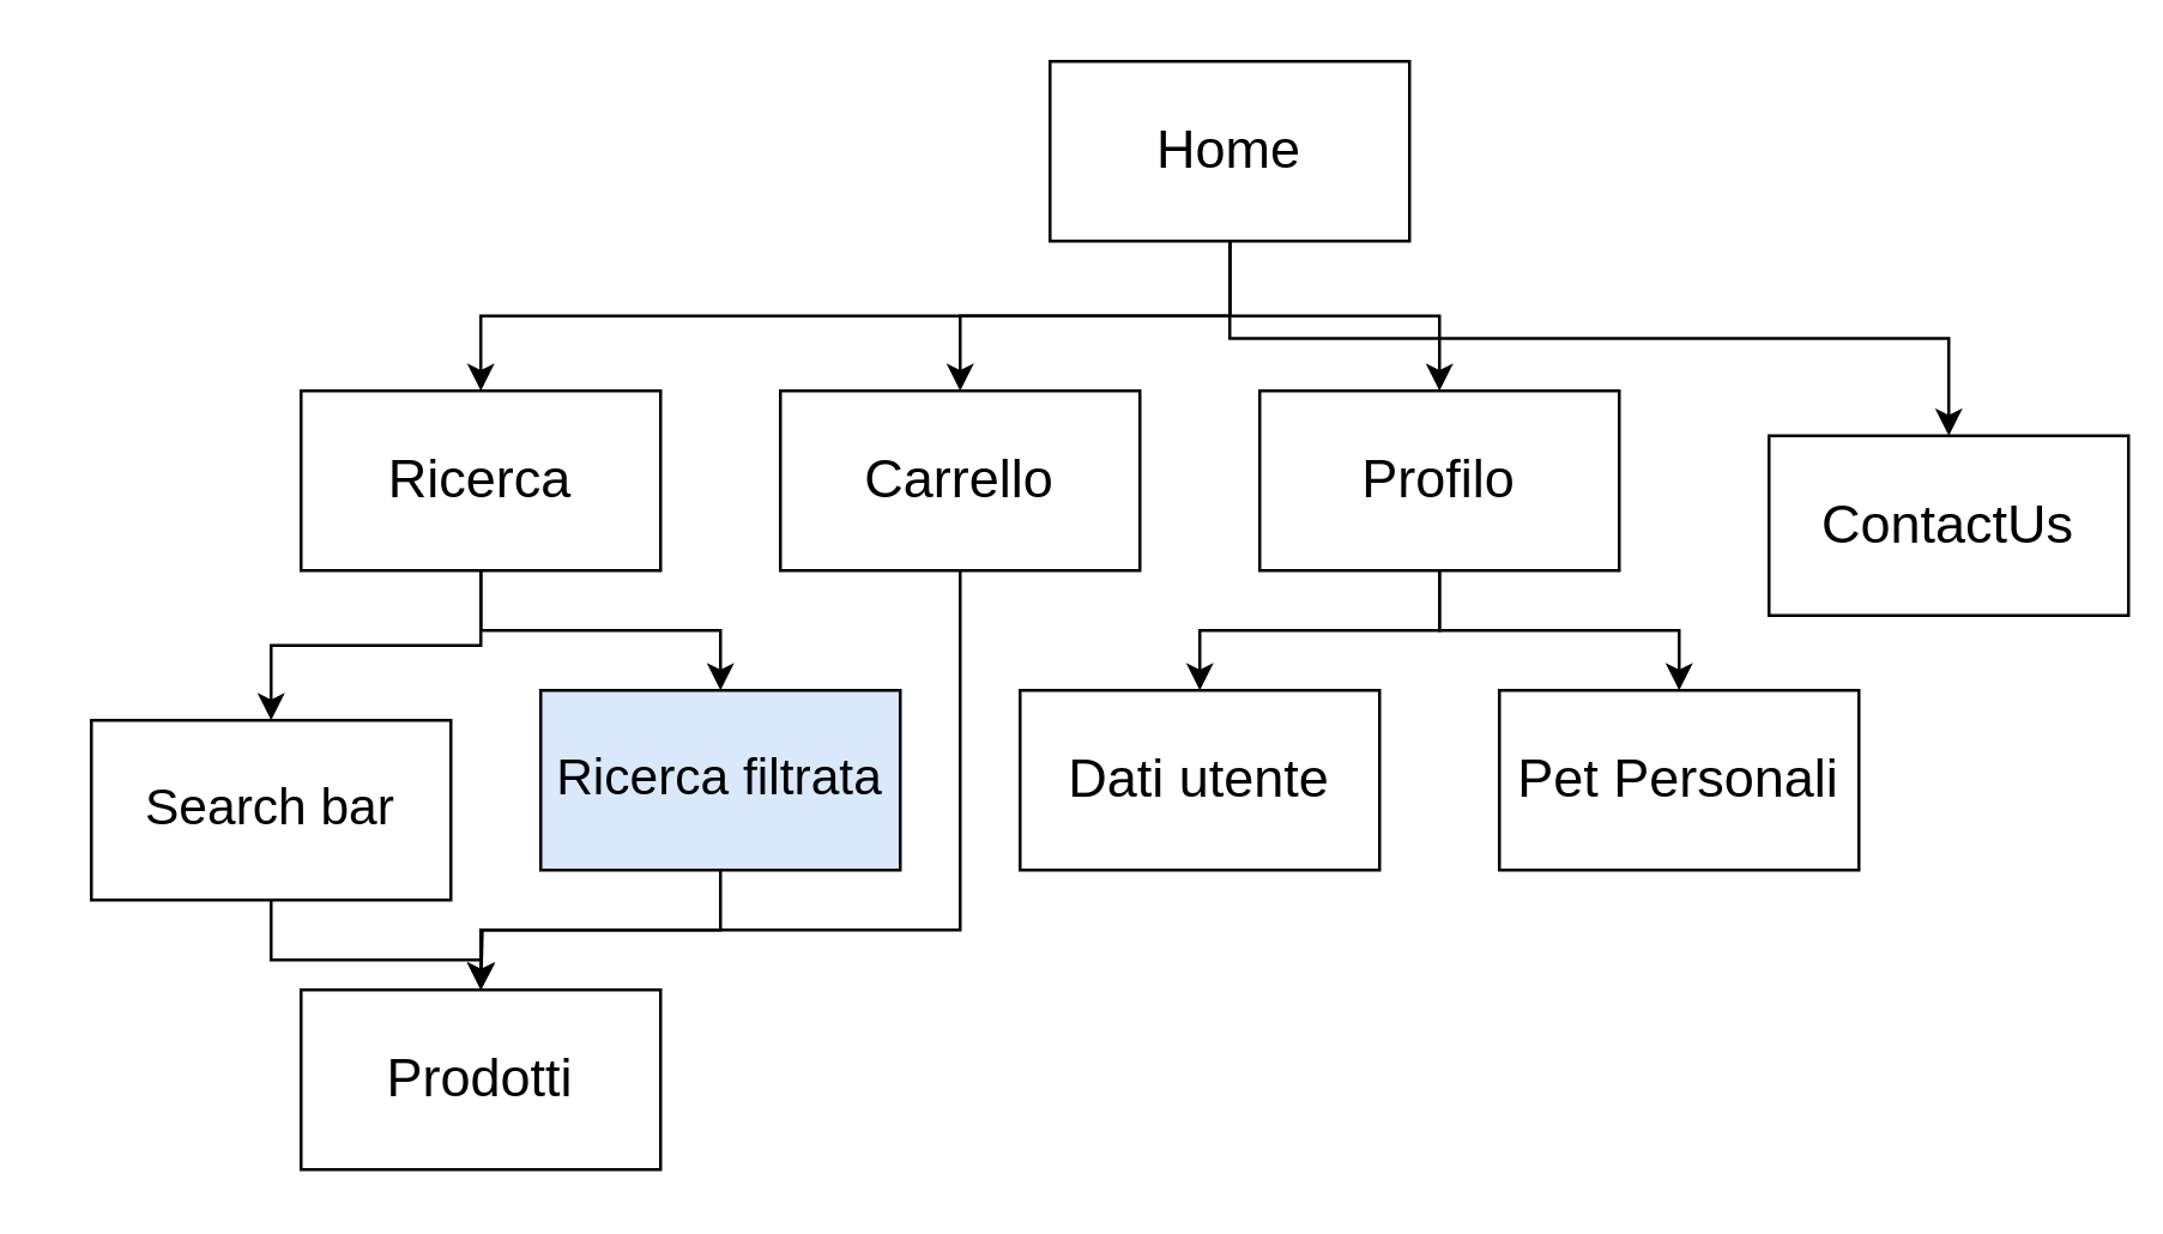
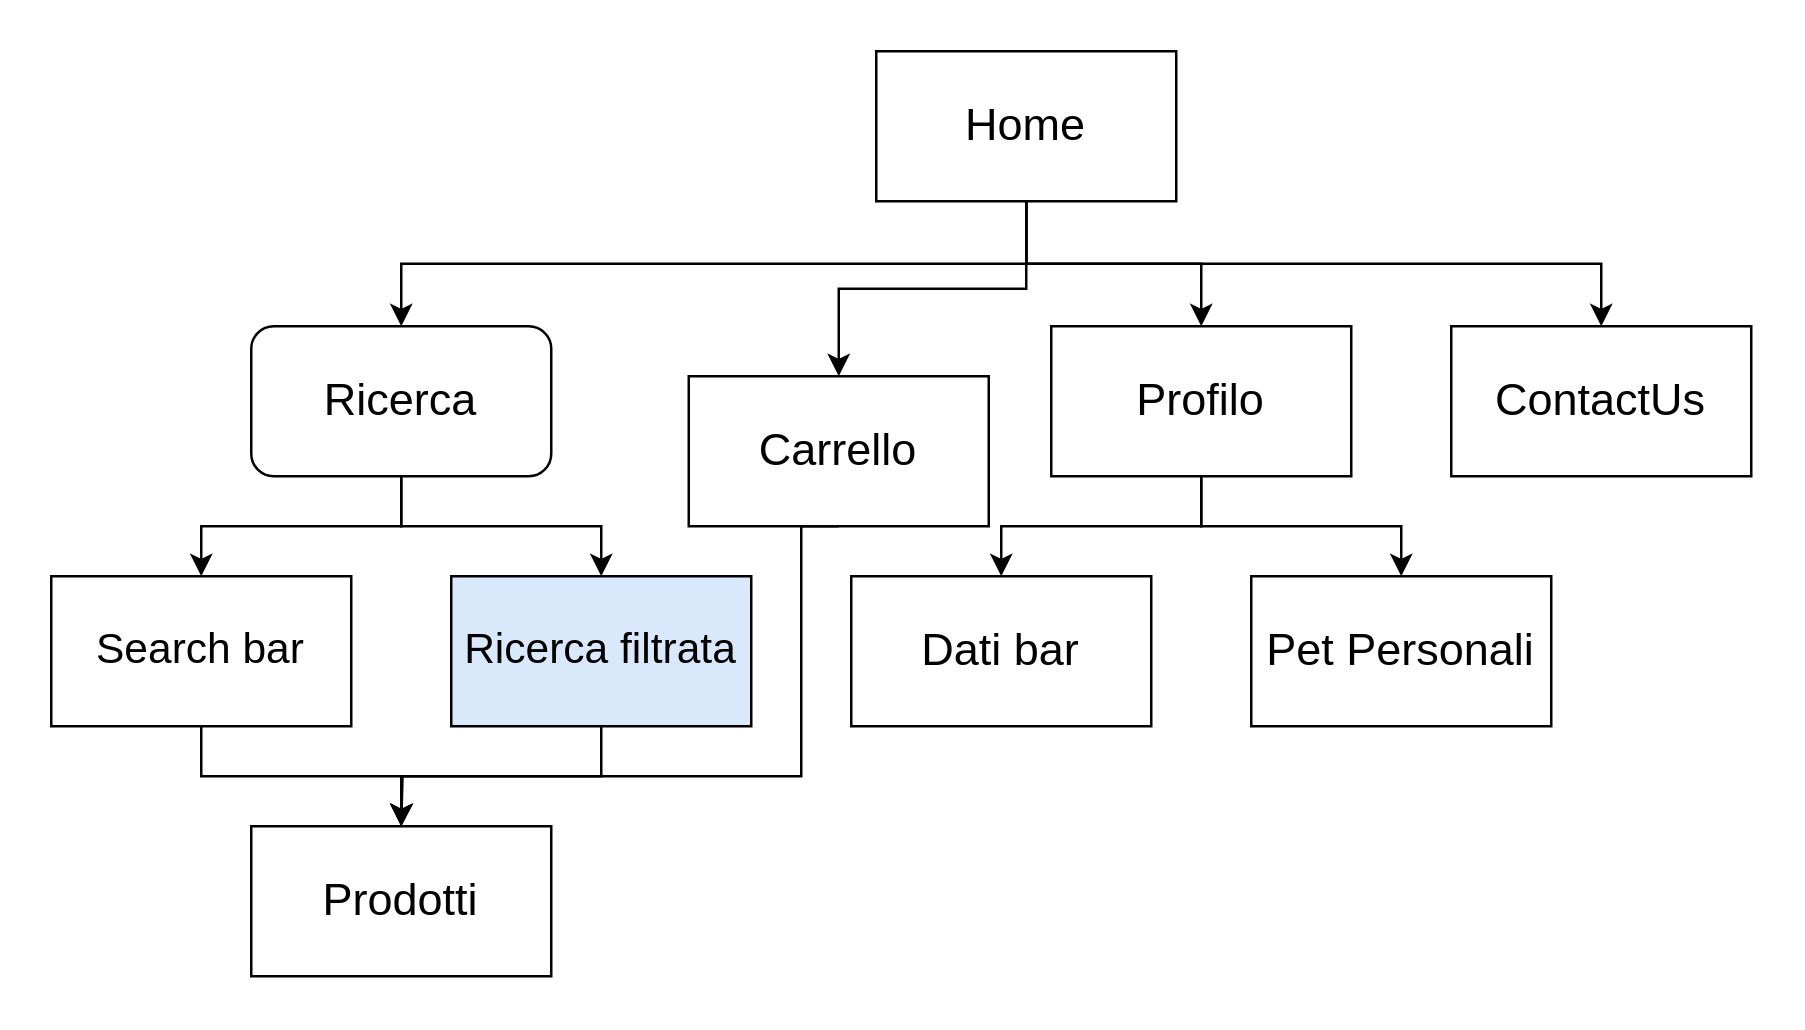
  <mxCell id="0" />
  <mxCell id="1" parent="0" />
  <mxCell id="2" style="edgeStyle=orthogonalEdgeStyle;rounded=0;orthogonalLoop=1;jettySize=auto;html=1;exitX=0.5;exitY=1;exitDx=0;exitDy=0;entryX=0.5;entryY=0;entryDx=0;entryDy=0;" edge="1" parent="1" source="6" target="14"><mxGeometry relative="1" as="geometry" /></mxCell>
  <mxCell id="3" style="edgeStyle=orthogonalEdgeStyle;rounded=0;orthogonalLoop=1;jettySize=auto;html=1;exitX=0.5;exitY=1;exitDx=0;exitDy=0;entryX=0.5;entryY=0;entryDx=0;entryDy=0;" edge="1" parent="1" source="6" target="8"><mxGeometry relative="1" as="geometry" /></mxCell>
  <mxCell id="4" style="edgeStyle=orthogonalEdgeStyle;rounded=0;orthogonalLoop=1;jettySize=auto;html=1;exitX=0.5;exitY=1;exitDx=0;exitDy=0;entryX=0.5;entryY=0;entryDx=0;entryDy=0;" edge="1" parent="1" source="6" target="11"><mxGeometry relative="1" as="geometry" /></mxCell>
  <mxCell id="5" style="edgeStyle=orthogonalEdgeStyle;rounded=0;orthogonalLoop=1;jettySize=auto;html=1;exitX=0.5;exitY=1;exitDx=0;exitDy=0;entryX=0.5;entryY=0;entryDx=0;entryDy=0;" edge="1" parent="1" source="6" target="15"><mxGeometry relative="1" as="geometry" /></mxCell>
  <mxCell id="6" value="&lt;font style=&quot;font-size: 18px;&quot;&gt;Home&lt;/font&gt;" style="rounded=0;whiteSpace=wrap;html=1;" vertex="1" parent="1"><mxGeometry x="350" y="20" width="120" height="60" as="geometry" /></mxCell>
  <mxCell id="7" style="edgeStyle=orthogonalEdgeStyle;rounded=0;orthogonalLoop=1;jettySize=auto;html=1;exitX=0.5;exitY=1;exitDx=0;exitDy=0;entryX=0.5;entryY=0;entryDx=0;entryDy=0;" edge="1" parent="1" source="8" target="22"><mxGeometry relative="1" as="geometry"><Array as="points"><mxPoint x="320" y="310" /><mxPoint x="160" y="310" /></Array></mxGeometry></mxCell>
- <mxCell id="8" value="Carrello" style="rounded=0;whiteSpace=wrap;html=1;fontSize=18;" vertex="1" parent="1"><mxGeometry x="260" y="130" width="120" height="60" as="geometry" /></mxCell>
+ <mxCell id="8" value="Carrello" style="rounded=0;whiteSpace=wrap;html=1;fontSize=18;" vertex="1" parent="1"><mxGeometry x="275" y="150" width="120" height="60" as="geometry" /></mxCell>
  <mxCell id="9" style="edgeStyle=orthogonalEdgeStyle;rounded=0;orthogonalLoop=1;jettySize=auto;html=1;exitX=0.5;exitY=1;exitDx=0;exitDy=0;entryX=0.5;entryY=0;entryDx=0;entryDy=0;" edge="1" parent="1" source="11" target="20"><mxGeometry relative="1" as="geometry" /></mxCell>
  <mxCell id="10" style="edgeStyle=orthogonalEdgeStyle;rounded=0;orthogonalLoop=1;jettySize=auto;html=1;exitX=0.5;exitY=1;exitDx=0;exitDy=0;entryX=0.5;entryY=0;entryDx=0;entryDy=0;" edge="1" parent="1" source="11" target="21"><mxGeometry relative="1" as="geometry" /></mxCell>
  <mxCell id="11" value="Profilo" style="rounded=0;whiteSpace=wrap;html=1;fontSize=18;" vertex="1" parent="1"><mxGeometry x="420" y="130" width="120" height="60" as="geometry" /></mxCell>
  <mxCell id="12" style="edgeStyle=orthogonalEdgeStyle;rounded=0;orthogonalLoop=1;jettySize=auto;html=1;exitX=0.5;exitY=1;exitDx=0;exitDy=0;entryX=0.5;entryY=0;entryDx=0;entryDy=0;" edge="1" parent="1" source="14" target="19"><mxGeometry relative="1" as="geometry" /></mxCell>
  <mxCell id="13" style="edgeStyle=orthogonalEdgeStyle;rounded=0;orthogonalLoop=1;jettySize=auto;html=1;exitX=0.5;exitY=1;exitDx=0;exitDy=0;entryX=0.5;entryY=0;entryDx=0;entryDy=0;" edge="1" parent="1" source="14" target="17"><mxGeometry relative="1" as="geometry" /></mxCell>
- <mxCell id="14" value="Ricerca" style="rounded=0;whiteSpace=wrap;html=1;fontSize=18;" vertex="1" parent="1"><mxGeometry x="100" y="130" width="120" height="60" as="geometry" /></mxCell>
- <mxCell id="15" value="ContactUs" style="rounded=0;whiteSpace=wrap;html=1;fontSize=18;" vertex="1" parent="1"><mxGeometry x="590" y="145" width="120" height="60" as="geometry" /></mxCell>
+ <mxCell id="14" value="Ricerca" style="whiteSpace=wrap;html=1;fontSize=18;rounded=1;" vertex="1" parent="1"><mxGeometry x="100" y="130" width="120" height="60" as="geometry" /></mxCell>
+ <mxCell id="15" value="ContactUs" style="rounded=0;whiteSpace=wrap;html=1;fontSize=18;" vertex="1" parent="1"><mxGeometry x="580" y="130" width="120" height="60" as="geometry" /></mxCell>
  <mxCell id="16" style="edgeStyle=orthogonalEdgeStyle;rounded=0;orthogonalLoop=1;jettySize=auto;html=1;exitX=0.5;exitY=1;exitDx=0;exitDy=0;" edge="1" parent="1" source="17"><mxGeometry relative="1" as="geometry"><mxPoint x="160" y="330" as="targetPoint" /></mxGeometry></mxCell>
  <mxCell id="17" value="Ricerca filtrata" style="rounded=0;whiteSpace=wrap;html=1;fontSize=17;fillColor=#dae8fc;" vertex="1" parent="1"><mxGeometry x="180" y="230" width="120" height="60" as="geometry" /></mxCell>
  <mxCell id="18" style="edgeStyle=orthogonalEdgeStyle;rounded=0;orthogonalLoop=1;jettySize=auto;html=1;exitX=0.5;exitY=1;exitDx=0;exitDy=0;entryX=0.5;entryY=0;entryDx=0;entryDy=0;" edge="1" parent="1" source="19" target="22"><mxGeometry relative="1" as="geometry" /></mxCell>
- <mxCell id="19" value="Search bar" style="rounded=0;whiteSpace=wrap;html=1;fontSize=17;" vertex="1" parent="1"><mxGeometry x="30" y="240" width="120" height="60" as="geometry" /></mxCell>
- <mxCell id="20" value="Dati utente" style="rounded=0;whiteSpace=wrap;html=1;fontSize=18;" vertex="1" parent="1"><mxGeometry x="340" y="230" width="120" height="60" as="geometry" /></mxCell>
+ <mxCell id="19" value="Search bar" style="rounded=0;whiteSpace=wrap;html=1;fontSize=17;" vertex="1" parent="1"><mxGeometry x="20" y="230" width="120" height="60" as="geometry" /></mxCell>
+ <mxCell id="20" value="Dati bar" style="rounded=0;whiteSpace=wrap;html=1;fontSize=18;" vertex="1" parent="1"><mxGeometry x="340" y="230" width="120" height="60" as="geometry" /></mxCell>
  <mxCell id="21" value="Pet Personali" style="rounded=0;whiteSpace=wrap;html=1;fontSize=18;" vertex="1" parent="1"><mxGeometry x="500" y="230" width="120" height="60" as="geometry" /></mxCell>
  <mxCell id="22" value="&lt;font style=&quot;font-size: 18px;&quot;&gt;Prodotti&lt;/font&gt;" style="rounded=0;whiteSpace=wrap;html=1;" vertex="1" parent="1"><mxGeometry x="100" y="330" width="120" height="60" as="geometry" /></mxCell>
